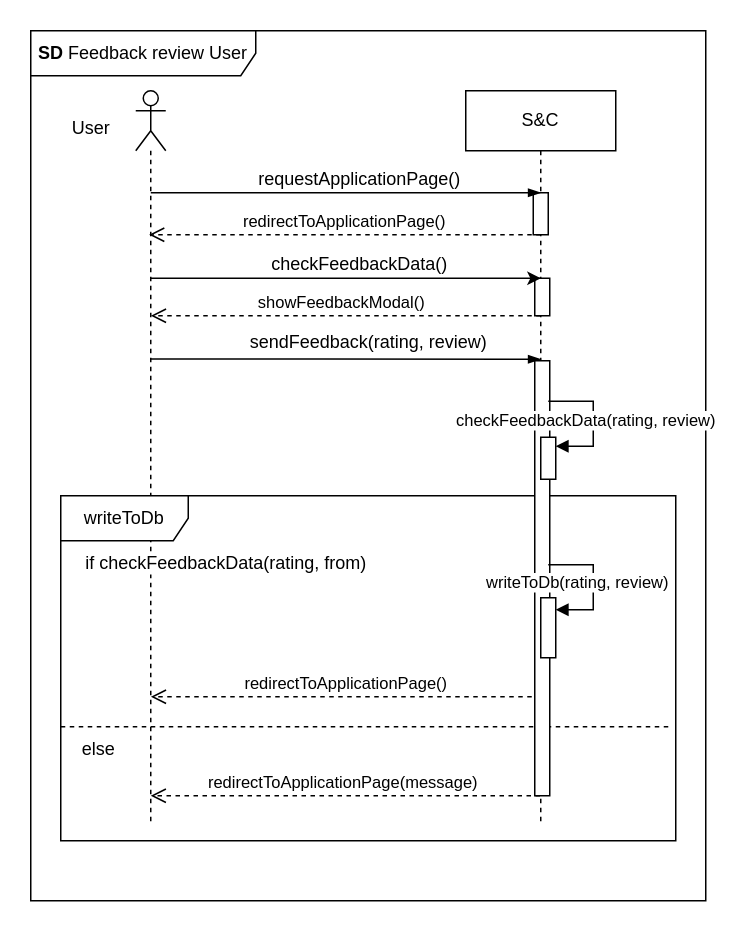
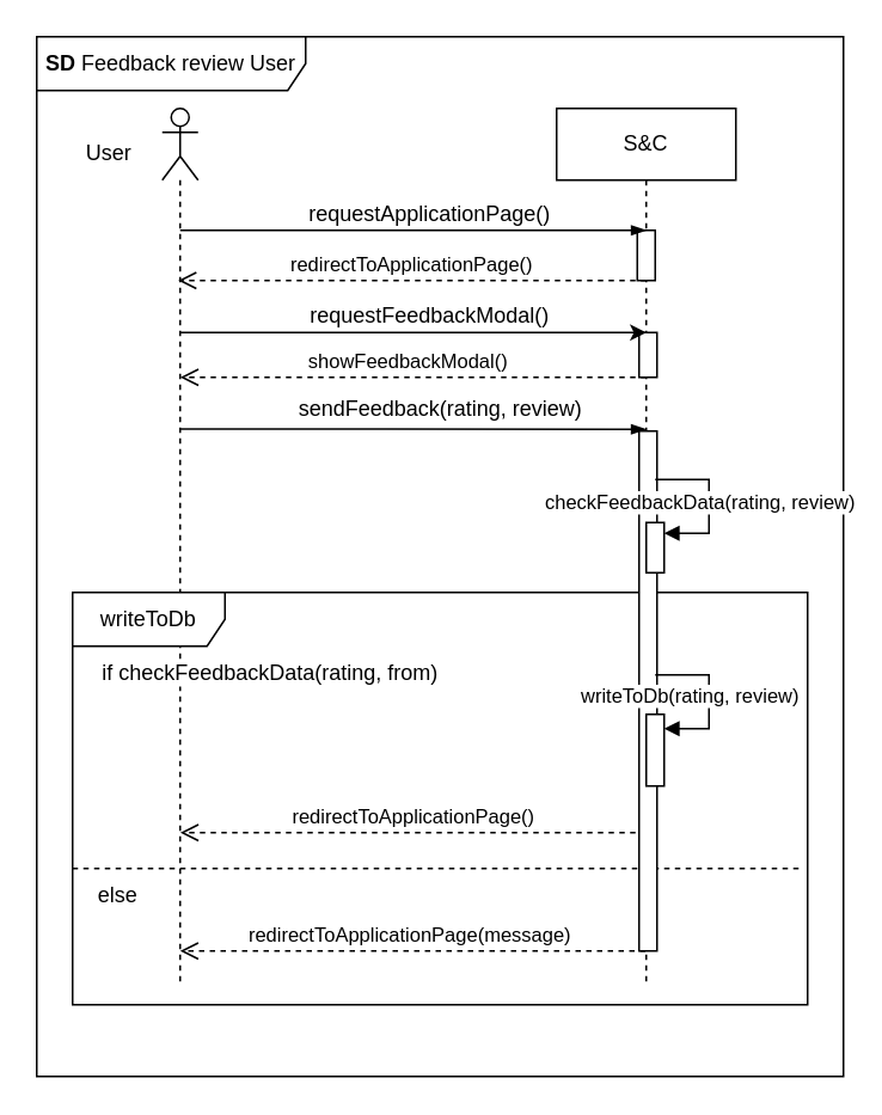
  <mxCell id="0" />
  <mxCell id="1" parent="0" />
  <mxCell id="2" value="S&amp;amp;C" style="shape=umlLifeline;perimeter=lifelinePerimeter;whiteSpace=wrap;html=1;container=1;dropTarget=0;collapsible=0;recursiveResize=0;outlineConnect=0;portConstraint=eastwest;newEdgeStyle={&quot;edgeStyle&quot;:&quot;elbowEdgeStyle&quot;,&quot;elbow&quot;:&quot;vertical&quot;,&quot;curved&quot;:0,&quot;rounded&quot;:0};" parent="1" vertex="1"><mxGeometry x="310" y="60" width="100" height="490" as="geometry" /></mxCell>
  <mxCell id="3" value="" style="shape=umlLifeline;perimeter=lifelinePerimeter;whiteSpace=wrap;html=1;container=1;dropTarget=0;collapsible=0;recursiveResize=0;outlineConnect=0;portConstraint=eastwest;newEdgeStyle={&quot;curved&quot;:0,&quot;rounded&quot;:0};participant=umlActor;" parent="1" vertex="1"><mxGeometry x="90" y="60" width="20" height="490" as="geometry" /></mxCell>
  <mxCell id="4" value="User" style="text;html=1;align=center;verticalAlign=middle;resizable=0;points=[];autosize=1;strokeColor=none;fillColor=none;" parent="1" vertex="1"><mxGeometry x="35" y="70" width="50" height="30" as="geometry" /></mxCell>
  <mxCell id="5" value="requestApplicationPage()" style="text;html=1;align=center;verticalAlign=middle;resizable=0;points=[];autosize=1;strokeColor=none;fillColor=none;" parent="1" vertex="1"><mxGeometry x="159" y="104" width="160" height="30" as="geometry" /></mxCell>
  <mxCell id="6" value="&lt;b&gt;SD&lt;/b&gt;&amp;nbsp;Feedback review User" style="shape=umlFrame;whiteSpace=wrap;html=1;pointerEvents=0;width=150;height=30;" parent="1" vertex="1"><mxGeometry x="20" width="450" height="580" as="geometry" y="20" /></mxCell>
  <mxCell id="7" value="redirectToApplicationPage()" style="html=1;verticalAlign=bottom;endArrow=open;dashed=1;endSize=8;curved=0;rounded=0;" parent="1" edge="1"><mxGeometry x="-0.003" relative="1" as="geometry"><mxPoint x="360" y="464" as="sourcePoint" /><mxPoint x="100.1" y="464" as="targetPoint" /><mxPoint as="offset" /></mxGeometry></mxCell>
  <mxCell id="8" value="redirectToApplicationPage()" style="html=1;verticalAlign=bottom;endArrow=open;dashed=1;endSize=8;curved=0;rounded=0;" parent="1" edge="1"><mxGeometry relative="1" as="geometry"><mxPoint x="360" y="156" as="sourcePoint" /><mxPoint x="98.929" y="156" as="targetPoint" /><Array as="points"><mxPoint x="220.5" y="156" /></Array></mxGeometry></mxCell>
- <mxCell id="9" value="checkFeedbackData()" style="text;html=1;align=center;verticalAlign=middle;resizable=0;points=[];autosize=1;strokeColor=none;fillColor=none;" parent="1" vertex="1"><mxGeometry x="159" y="161" width="160" height="30" as="geometry" /></mxCell>
+ <mxCell id="9" value="requestFeedbackModal()" style="text;html=1;align=center;verticalAlign=middle;resizable=0;points=[];autosize=1;strokeColor=none;fillColor=none;" parent="1" vertex="1"><mxGeometry x="159" y="161" width="160" height="30" as="geometry" /></mxCell>
  <mxCell id="10" value="showFeedbackModal()" style="html=1;verticalAlign=bottom;endArrow=open;dashed=1;endSize=8;curved=0;rounded=0;" parent="1" edge="1"><mxGeometry x="0.021" relative="1" as="geometry"><mxPoint x="360" y="210" as="sourcePoint" /><mxPoint x="100.1" y="210" as="targetPoint" /><Array as="points"><mxPoint x="231" y="210" /></Array><mxPoint as="offset" /></mxGeometry></mxCell>
  <mxCell id="11" value="" style="edgeStyle=elbowEdgeStyle;fontSize=12;html=1;endArrow=blockThin;endFill=1;rounded=0;" parent="1" edge="1"><mxGeometry width="160" relative="1" as="geometry"><mxPoint x="100" y="238.8" as="sourcePoint" /><mxPoint x="360" y="239" as="targetPoint" /><Array as="points"><mxPoint x="215" y="238.8" /></Array></mxGeometry></mxCell>
  <mxCell id="12" value="sendFeedback(rating, review)" style="text;html=1;align=center;verticalAlign=middle;resizable=0;points=[];autosize=1;strokeColor=none;fillColor=none;" parent="1" vertex="1"><mxGeometry x="155" y="213" width="180" height="30" as="geometry" /></mxCell>
  <mxCell id="13" value="writeToDb" style="shape=umlFrame;whiteSpace=wrap;html=1;pointerEvents=0;width=85;height=30;" parent="1" vertex="1"><mxGeometry x="40" y="330" width="410" height="230" as="geometry" /></mxCell>
  <mxCell id="14" value="if checkFeedbackData(rating, from)" style="text;html=1;align=center;verticalAlign=middle;resizable=0;points=[];autosize=1;strokeColor=none;fillColor=none;labelBackgroundColor=default;" parent="1" vertex="1"><mxGeometry x="40" y="360" width="220" height="30" as="geometry" /></mxCell>
  <mxCell id="15" value="" style="endArrow=none;dashed=1;html=1;rounded=0;exitX=0.004;exitY=0.635;exitDx=0;exitDy=0;exitPerimeter=0;entryX=0.996;entryY=0.635;entryDx=0;entryDy=0;entryPerimeter=0;" parent="1" edge="1"><mxGeometry width="50" height="50" relative="1" as="geometry"><mxPoint x="40" y="484" as="sourcePoint" /><mxPoint x="446.72" y="484" as="targetPoint" /></mxGeometry></mxCell>
  <mxCell id="16" value="else" style="text;html=1;align=center;verticalAlign=middle;resizable=0;points=[];autosize=1;strokeColor=none;fillColor=none;labelBackgroundColor=default;" parent="1" vertex="1"><mxGeometry x="40" y="484" width="50" height="30" as="geometry" /></mxCell>
  <mxCell id="17" value="redirectToApplicationPage(message)" style="html=1;verticalAlign=bottom;endArrow=open;dashed=1;endSize=8;curved=0;rounded=0;" parent="1" edge="1"><mxGeometry x="0.016" relative="1" as="geometry"><mxPoint x="359.5" y="530" as="sourcePoint" /><mxPoint x="100" y="530" as="targetPoint" /><mxPoint as="offset" /></mxGeometry></mxCell>
  <mxCell id="18" value="" style="html=1;points=[[0,0,0,0,5],[0,1,0,0,-5],[1,0,0,0,5],[1,1,0,0,-5]];perimeter=orthogonalPerimeter;outlineConnect=0;targetShapes=umlLifeline;portConstraint=eastwest;newEdgeStyle={&quot;curved&quot;:0,&quot;rounded&quot;:0};" vertex="1" parent="1"><mxGeometry x="355" y="128" width="10" height="28" as="geometry" /></mxCell>
  <mxCell id="19" value="" style="html=1;points=[[0,0,0,0,5],[0,1,0,0,-5],[1,0,0,0,5],[1,1,0,0,-5]];perimeter=orthogonalPerimeter;outlineConnect=0;targetShapes=umlLifeline;portConstraint=eastwest;newEdgeStyle={&quot;curved&quot;:0,&quot;rounded&quot;:0};" vertex="1" parent="1"><mxGeometry x="356" y="185" width="10" height="25" as="geometry" /></mxCell>
  <mxCell id="20" value="" style="edgeStyle=elbowEdgeStyle;fontSize=12;html=1;endArrow=blockThin;endFill=1;rounded=0;" parent="1" edge="1"><mxGeometry width="160" relative="1" as="geometry"><mxPoint x="100.024" y="128" as="sourcePoint" /><mxPoint x="360" y="128" as="targetPoint" /><Array as="points"><mxPoint x="210" y="128" /></Array></mxGeometry></mxCell>
  <mxCell id="21" style="edgeStyle=orthogonalEdgeStyle;rounded=0;orthogonalLoop=1;jettySize=auto;html=1;curved=0;" parent="1" edge="1"><mxGeometry relative="1" as="geometry"><mxPoint x="360" y="185" as="targetPoint" /><mxPoint x="100.1" y="185" as="sourcePoint" /><Array as="points" /></mxGeometry></mxCell>
  <mxCell id="22" value="" style="html=1;points=[[0,0,0,0,5],[0,1,0,0,-5],[1,0,0,0,5],[1,1,0,0,-5]];perimeter=orthogonalPerimeter;outlineConnect=0;targetShapes=umlLifeline;portConstraint=eastwest;newEdgeStyle={&quot;curved&quot;:0,&quot;rounded&quot;:0};" vertex="1" parent="1"><mxGeometry x="356" y="240" width="10" height="290" as="geometry" /></mxCell>
  <mxCell id="23" value="" style="html=1;points=[[0,0,0,0,5],[0,1,0,0,-5],[1,0,0,0,5],[1,1,0,0,-5]];perimeter=orthogonalPerimeter;outlineConnect=0;targetShapes=umlLifeline;portConstraint=eastwest;newEdgeStyle={&quot;curved&quot;:0,&quot;rounded&quot;:0};" parent="1" vertex="1"><mxGeometry x="360" y="398" width="10" height="40" as="geometry" /></mxCell>
  <mxCell id="24" value="writeToDb(rating, review)" style="html=1;align=left;spacingLeft=2;endArrow=block;rounded=0;edgeStyle=orthogonalEdgeStyle;curved=0;rounded=0;" parent="1" edge="1"><mxGeometry x="-1" y="-47" relative="1" as="geometry"><mxPoint x="365" y="376" as="sourcePoint" /><Array as="points"><mxPoint x="395" y="406" /></Array><mxPoint x="-45" y="-35" as="offset" /><mxPoint x="370" y="406" as="targetPoint" /></mxGeometry></mxCell>
  <mxCell id="25" value="" style="html=1;points=[[0,0,0,0,5],[0,1,0,0,-5],[1,0,0,0,5],[1,1,0,0,-5]];perimeter=orthogonalPerimeter;outlineConnect=0;targetShapes=umlLifeline;portConstraint=eastwest;newEdgeStyle={&quot;curved&quot;:0,&quot;rounded&quot;:0};" parent="1" vertex="1"><mxGeometry x="360" y="291" width="10" height="28" as="geometry" /></mxCell>
  <mxCell id="26" value="checkFeedbackData(rating, review)" style="html=1;align=left;spacingLeft=2;endArrow=block;rounded=0;edgeStyle=orthogonalEdgeStyle;curved=0;rounded=0;" parent="1" edge="1"><mxGeometry x="-1" y="-66" relative="1" as="geometry"><mxPoint x="365" y="267" as="sourcePoint" /><Array as="points"><mxPoint x="395" y="297" /></Array><mxPoint x="370" y="297" as="targetPoint" /><mxPoint x="-65" y="-53" as="offset" /></mxGeometry></mxCell>
